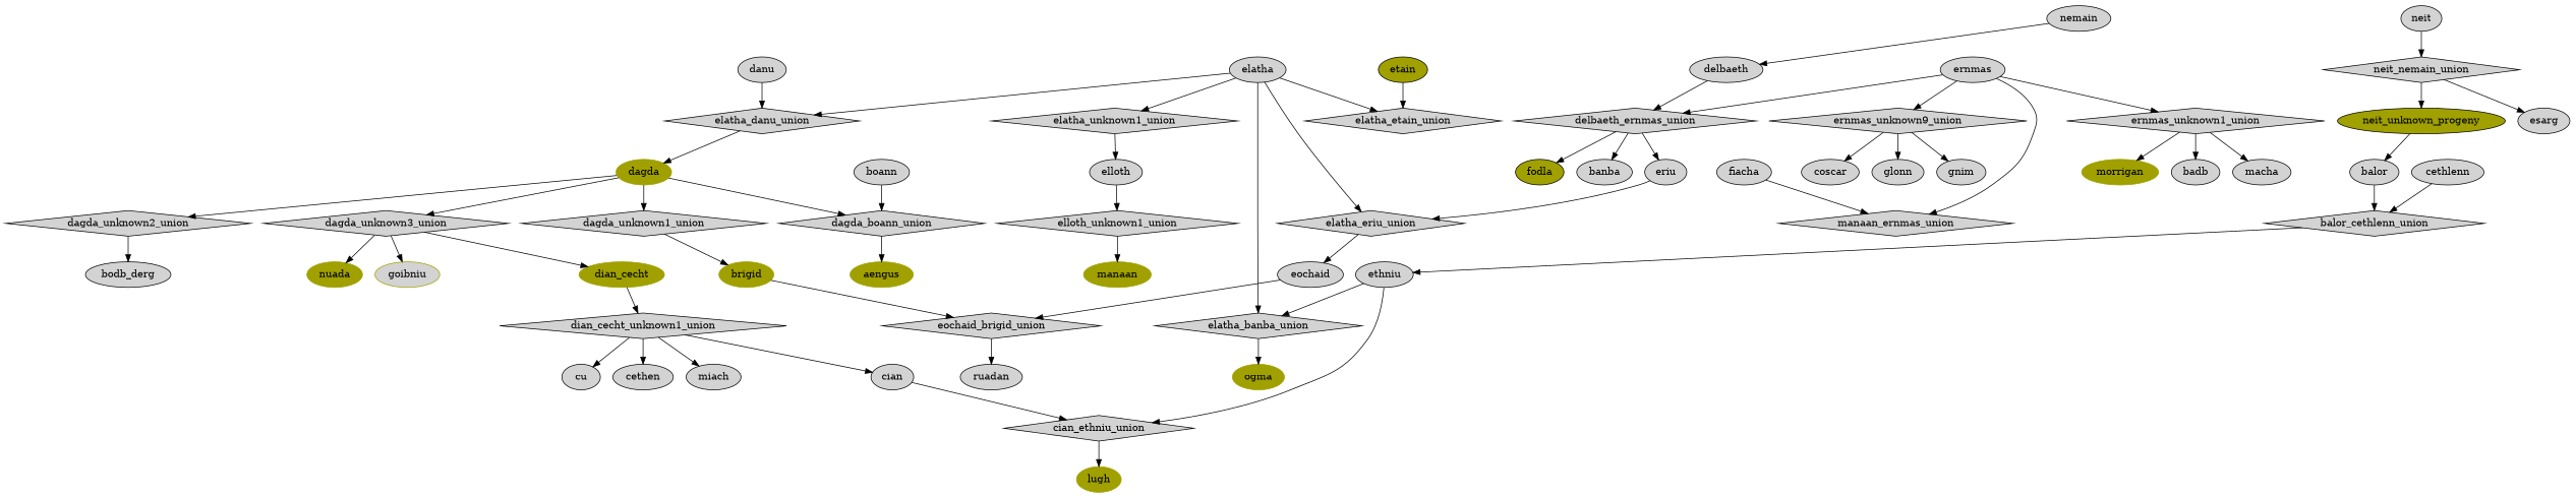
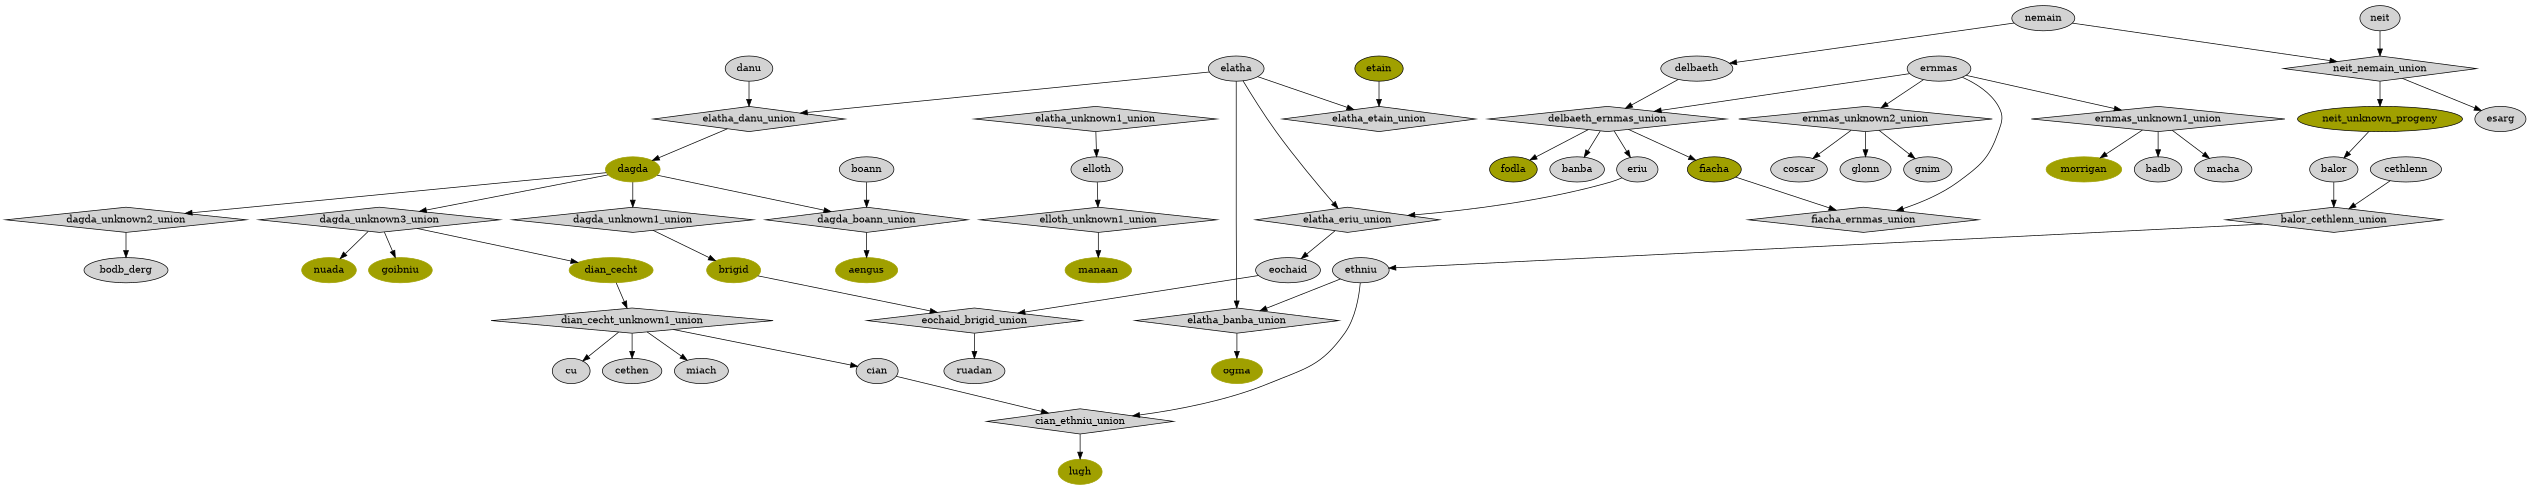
  digraph {
    fontname="DejaVu Serif"
    node [fontname="DejaVu Serif" style=filled]
    edge [fontname="DejaVu Serif"]
    neit_nemain_union [shape=diamond]
    esarg
    neit_unknown_progeny [fillcolor="#a0a000"]
    neit
    nemain
    delbaeth
    delbaeth_ernmas_union [shape=diamond]
    balor
    eriu
-   fiacha
+   fiacha [fillcolor="#a0a000"]
    fodla [fillcolor="#a0a000"]
    banba
    balor_cethlenn_union [shape=diamond]
    ethniu
    cethlenn
    n16 [label=elatha_banba_union shape=diamond]
    cian_ethniu_union [shape=diamond]
    ogma [color="#a0a000"]
    lugh [color="#a0a000"]
    elatha_danu_union [shape=diamond]
    dagda [color="#a0a000"]
    elatha
    elatha_eriu_union [shape=diamond]
    elatha_etain_union [shape=diamond]
    elatha_unknown1_union [shape=diamond]
    eochaid
    elloth
    danu
    etain [fillcolor="#a0a000"]
    dagda_boann_union [shape=diamond]
    dagda_unknown1_union [shape=diamond]
    dagda_unknown2_union [shape=diamond]
    dagda_unknown3_union [shape=diamond]
    aengus [color="#a0a000"]
    brigid [color="#a0a000"]
    bodb_derg
    dian_cecht [color="#a0a000"]
    nuada [color="#a0a000"]
-   goibniu [color="#a0a000" fillcolor=lightgrey]
+   goibniu [color="#a0a000"]
    eochaid_brigid_union [shape=diamond]
    ruadan
    elloth_unknown1_union [shape=diamond]
    manaan [color="#a0a000"]
    cian
    boann
    ernmas
-   fiacha_ernmas_union [shape=diamond label=manaan_ernmas_union]
+   fiacha_ernmas_union [shape=diamond]
    ernmas_unknown1_union [shape=diamond]
-   ernmas_unknown2_union [shape=diamond label=ernmas_unknown9_union]
+   ernmas_unknown2_union [shape=diamond]
    morrigan [color="#a0a000"]
    badb
    macha
    glonn
    gnim
    coscar
    dian_cecht_unknown1_union [shape=diamond]
    cu
    cethen
    miach
    neit_nemain_union -> esarg
    neit_nemain_union -> neit_unknown_progeny
    neit_unknown_progeny -> balor
    neit -> neit_nemain_union
+   nemain -> neit_nemain_union
    nemain -> delbaeth
    delbaeth -> delbaeth_ernmas_union
    delbaeth_ernmas_union -> eriu
+   delbaeth_ernmas_union -> fiacha
    delbaeth_ernmas_union -> fodla
    delbaeth_ernmas_union -> banba
    balor -> balor_cethlenn_union
    eriu -> elatha_eriu_union
    fiacha -> fiacha_ernmas_union
    balor_cethlenn_union -> ethniu
    ethniu -> n16
    ethniu -> cian_ethniu_union
    cethlenn -> balor_cethlenn_union
    n16 -> ogma
    cian_ethniu_union -> lugh
    elatha_danu_union -> dagda
    dagda -> dagda_boann_union
    dagda -> dagda_unknown1_union
    dagda -> dagda_unknown2_union
    dagda -> dagda_unknown3_union
    elatha -> n16
    elatha -> elatha_danu_union
    elatha -> elatha_eriu_union
    elatha -> elatha_etain_union
-   elatha -> elatha_unknown1_union
    elatha_eriu_union -> eochaid
    elatha_unknown1_union -> elloth
    eochaid -> eochaid_brigid_union
    elloth -> elloth_unknown1_union
    danu -> elatha_danu_union
    etain -> elatha_etain_union
    dagda_boann_union -> aengus
    dagda_unknown1_union -> brigid
    dagda_unknown2_union -> bodb_derg
    dagda_unknown3_union -> dian_cecht
    dagda_unknown3_union -> nuada
    dagda_unknown3_union -> goibniu
    brigid -> eochaid_brigid_union
    dian_cecht -> dian_cecht_unknown1_union
    eochaid_brigid_union -> ruadan
    elloth_unknown1_union -> manaan
    cian -> cian_ethniu_union
    boann -> dagda_boann_union
    ernmas -> delbaeth_ernmas_union
    ernmas -> fiacha_ernmas_union
    ernmas -> ernmas_unknown1_union
    ernmas -> ernmas_unknown2_union
    ernmas_unknown1_union -> morrigan
    ernmas_unknown1_union -> badb
    ernmas_unknown1_union -> macha
    ernmas_unknown2_union -> glonn
    ernmas_unknown2_union -> gnim
    ernmas_unknown2_union -> coscar
    dian_cecht_unknown1_union -> cian
    dian_cecht_unknown1_union -> cu
    dian_cecht_unknown1_union -> cethen
    dian_cecht_unknown1_union -> miach
  }
